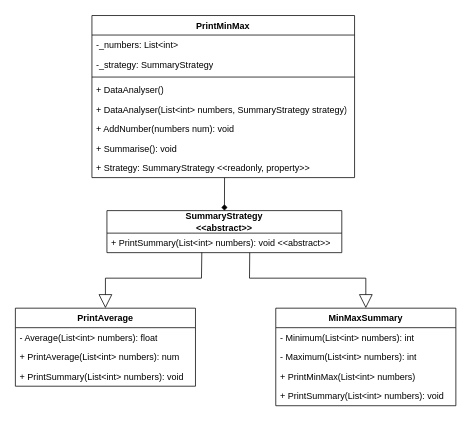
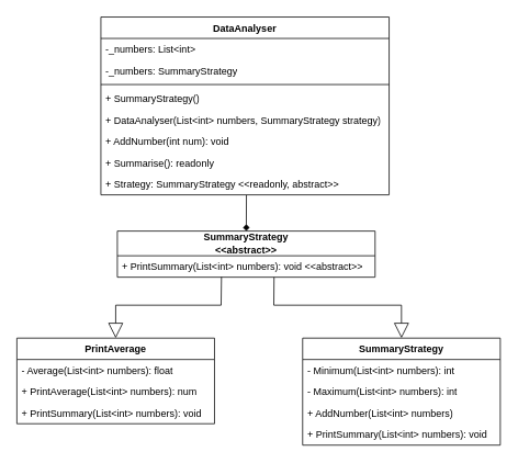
  <mxCell id="0" />
  <mxCell id="1" parent="0" />
- <mxCell id="2" value="PrintMinMax" style="swimlane;fontStyle=1;align=center;verticalAlign=top;childLayout=stackLayout;horizontal=1;startSize=26;horizontalStack=0;resizeParent=1;resizeParentMax=0;resizeLast=0;collapsible=1;marginBottom=0;whiteSpace=wrap;html=1;" vertex="1" parent="1"><mxGeometry x="122" y="20" width="350" height="216" as="geometry" /></mxCell>
+ <mxCell id="2" value="DataAnalyser" style="swimlane;fontStyle=1;align=center;verticalAlign=top;childLayout=stackLayout;horizontal=1;startSize=26;horizontalStack=0;resizeParent=1;resizeParentMax=0;resizeLast=0;collapsible=1;marginBottom=0;whiteSpace=wrap;html=1;" vertex="1" parent="1"><mxGeometry x="122" y="20" width="350" height="216" as="geometry" /></mxCell>
  <mxCell id="3" value="-_numbers: List&amp;lt;int&amp;gt;" style="text;strokeColor=none;fillColor=none;align=left;verticalAlign=top;spacingLeft=4;spacingRight=4;overflow=hidden;rotatable=0;points=[[0,0.5],[1,0.5]];portConstraint=eastwest;whiteSpace=wrap;html=1;" vertex="1" parent="2"><mxGeometry y="26" width="350" height="26" as="geometry" /></mxCell>
- <mxCell id="4" value="-_strategy: SummaryStrategy" style="text;strokeColor=none;fillColor=none;align=left;verticalAlign=top;spacingLeft=4;spacingRight=4;overflow=hidden;rotatable=0;points=[[0,0.5],[1,0.5]];portConstraint=eastwest;whiteSpace=wrap;html=1;" vertex="1" parent="2"><mxGeometry y="52" width="350" height="26" as="geometry" /></mxCell>
+ <mxCell id="4" value="-_numbers: SummaryStrategy" style="text;strokeColor=none;fillColor=none;align=left;verticalAlign=top;spacingLeft=4;spacingRight=4;overflow=hidden;rotatable=0;points=[[0,0.5],[1,0.5]];portConstraint=eastwest;whiteSpace=wrap;html=1;" vertex="1" parent="2"><mxGeometry y="52" width="350" height="26" as="geometry" /></mxCell>
  <mxCell id="5" value="" style="line;strokeWidth=1;fillColor=none;align=left;verticalAlign=middle;spacingTop=-1;spacingLeft=3;spacingRight=3;rotatable=0;labelPosition=right;points=[];portConstraint=eastwest;strokeColor=inherit;" vertex="1" parent="2"><mxGeometry y="78" width="350" height="8" as="geometry" /></mxCell>
- <mxCell id="6" value="+ DataAnalyser()" style="text;strokeColor=none;fillColor=none;align=left;verticalAlign=top;spacingLeft=4;spacingRight=4;overflow=hidden;rotatable=0;points=[[0,0.5],[1,0.5]];portConstraint=eastwest;whiteSpace=wrap;html=1;" vertex="1" parent="2"><mxGeometry y="86" width="350" height="26" as="geometry" /></mxCell>
+ <mxCell id="6" value="+ SummaryStrategy()" style="text;strokeColor=none;fillColor=none;align=left;verticalAlign=top;spacingLeft=4;spacingRight=4;overflow=hidden;rotatable=0;points=[[0,0.5],[1,0.5]];portConstraint=eastwest;whiteSpace=wrap;html=1;" vertex="1" parent="2"><mxGeometry y="86" width="350" height="26" as="geometry" /></mxCell>
  <mxCell id="7" value="+ DataAnalyser(List&amp;lt;int&amp;gt; numbers, SummaryStrategy strategy)" style="text;strokeColor=none;fillColor=none;align=left;verticalAlign=top;spacingLeft=4;spacingRight=4;overflow=hidden;rotatable=0;points=[[0,0.5],[1,0.5]];portConstraint=eastwest;whiteSpace=wrap;html=1;" vertex="1" parent="2"><mxGeometry y="112" width="350" height="26" as="geometry" /></mxCell>
- <mxCell id="8" value="+ AddNumber(numbers num): void" style="text;strokeColor=none;fillColor=none;align=left;verticalAlign=top;spacingLeft=4;spacingRight=4;overflow=hidden;rotatable=0;points=[[0,0.5],[1,0.5]];portConstraint=eastwest;whiteSpace=wrap;html=1;" vertex="1" parent="2"><mxGeometry y="138" width="350" height="26" as="geometry" /></mxCell>
- <mxCell id="9" value="+ Summarise(): void" style="text;strokeColor=none;fillColor=none;align=left;verticalAlign=top;spacingLeft=4;spacingRight=4;overflow=hidden;rotatable=0;points=[[0,0.5],[1,0.5]];portConstraint=eastwest;whiteSpace=wrap;html=1;" vertex="1" parent="2"><mxGeometry y="164" width="350" height="26" as="geometry" /></mxCell>
- <mxCell id="10" value="+ Strategy: SummaryStrategy &amp;lt;&amp;lt;readonly, property&amp;gt;&amp;gt;" style="text;strokeColor=none;fillColor=none;align=left;verticalAlign=top;spacingLeft=4;spacingRight=4;overflow=hidden;rotatable=0;points=[[0,0.5],[1,0.5]];portConstraint=eastwest;whiteSpace=wrap;html=1;" vertex="1" parent="2"><mxGeometry y="190" width="350" height="26" as="geometry" /></mxCell>
+ <mxCell id="8" value="+ AddNumber(int num): void" style="text;strokeColor=none;fillColor=none;align=left;verticalAlign=top;spacingLeft=4;spacingRight=4;overflow=hidden;rotatable=0;points=[[0,0.5],[1,0.5]];portConstraint=eastwest;whiteSpace=wrap;html=1;" vertex="1" parent="2"><mxGeometry y="138" width="350" height="26" as="geometry" /></mxCell>
+ <mxCell id="9" value="+ Summarise(): readonly" style="text;strokeColor=none;fillColor=none;align=left;verticalAlign=top;spacingLeft=4;spacingRight=4;overflow=hidden;rotatable=0;points=[[0,0.5],[1,0.5]];portConstraint=eastwest;whiteSpace=wrap;html=1;" vertex="1" parent="2"><mxGeometry y="164" width="350" height="26" as="geometry" /></mxCell>
+ <mxCell id="10" value="+ Strategy: SummaryStrategy &amp;lt;&amp;lt;readonly, abstract&amp;gt;&amp;gt;" style="text;strokeColor=none;fillColor=none;align=left;verticalAlign=top;spacingLeft=4;spacingRight=4;overflow=hidden;rotatable=0;points=[[0,0.5],[1,0.5]];portConstraint=eastwest;whiteSpace=wrap;html=1;" vertex="1" parent="2"><mxGeometry y="190" width="350" height="26" as="geometry" /></mxCell>
  <mxCell id="11" value="&lt;b&gt;SummaryStrategy&lt;br&gt;&amp;lt;&amp;lt;abstract&amp;gt;&amp;gt;&lt;/b&gt;" style="swimlane;fontStyle=0;childLayout=stackLayout;horizontal=1;startSize=30;fillColor=none;horizontalStack=0;resizeParent=1;resizeParentMax=0;resizeLast=0;collapsible=1;marginBottom=0;whiteSpace=wrap;html=1;" vertex="1" parent="1"><mxGeometry x="142" y="280" width="313" height="56" as="geometry" /></mxCell>
  <mxCell id="12" value="+ PrintSummary(List&amp;lt;int&amp;gt; numbers): void &amp;lt;&amp;lt;abstract&amp;gt;&amp;gt;" style="text;strokeColor=none;fillColor=none;align=left;verticalAlign=top;spacingLeft=4;spacingRight=4;overflow=hidden;rotatable=0;points=[[0,0.5],[1,0.5]];portConstraint=eastwest;whiteSpace=wrap;html=1;" vertex="1" parent="11"><mxGeometry y="30" width="313" height="26" as="geometry" /></mxCell>
  <mxCell id="13" value="" style="endArrow=diamond;html=1;rounded=0;exitX=0.505;exitY=1.013;exitDx=0;exitDy=0;exitPerimeter=0;" edge="1" parent="1" source="10" target="11"><mxGeometry width="50" height="50" relative="1" as="geometry"><mxPoint x="292" y="270" as="sourcePoint" /><mxPoint x="342" y="220" as="targetPoint" /></mxGeometry></mxCell>
  <mxCell id="14" value="&lt;b&gt;PrintAverage&lt;/b&gt;" style="swimlane;fontStyle=0;childLayout=stackLayout;horizontal=1;startSize=26;fillColor=none;horizontalStack=0;resizeParent=1;resizeParentMax=0;resizeLast=0;collapsible=1;marginBottom=0;whiteSpace=wrap;html=1;" vertex="1" parent="1"><mxGeometry x="20" y="410" width="240" height="104" as="geometry" /></mxCell>
  <mxCell id="15" value="- Average(List&amp;lt;int&amp;gt; numbers): float" style="text;strokeColor=none;fillColor=none;align=left;verticalAlign=top;spacingLeft=4;spacingRight=4;overflow=hidden;rotatable=0;points=[[0,0.5],[1,0.5]];portConstraint=eastwest;whiteSpace=wrap;html=1;" vertex="1" parent="14"><mxGeometry y="26" width="240" height="26" as="geometry" /></mxCell>
  <mxCell id="16" value="+ PrintAverage(List&amp;lt;int&amp;gt; numbers): num" style="text;strokeColor=none;fillColor=none;align=left;verticalAlign=top;spacingLeft=4;spacingRight=4;overflow=hidden;rotatable=0;points=[[0,0.5],[1,0.5]];portConstraint=eastwest;whiteSpace=wrap;html=1;" vertex="1" parent="14"><mxGeometry y="52" width="240" height="26" as="geometry" /></mxCell>
  <mxCell id="17" value="+ PrintSummary(List&amp;lt;int&amp;gt; numbers): void&amp;nbsp;" style="text;strokeColor=none;fillColor=none;align=left;verticalAlign=top;spacingLeft=4;spacingRight=4;overflow=hidden;rotatable=0;points=[[0,0.5],[1,0.5]];portConstraint=eastwest;whiteSpace=wrap;html=1;" vertex="1" parent="14"><mxGeometry y="78" width="240" height="26" as="geometry" /></mxCell>
- <mxCell id="18" value="&lt;b&gt;MinMaxSummary&lt;/b&gt;" style="swimlane;fontStyle=0;childLayout=stackLayout;horizontal=1;startSize=26;fillColor=none;horizontalStack=0;resizeParent=1;resizeParentMax=0;resizeLast=0;collapsible=1;marginBottom=0;whiteSpace=wrap;html=1;" vertex="1" parent="1"><mxGeometry x="367" y="410" width="240" height="130" as="geometry" /></mxCell>
+ <mxCell id="18" value="&lt;b&gt;SummaryStrategy&lt;/b&gt;" style="swimlane;fontStyle=0;childLayout=stackLayout;horizontal=1;startSize=26;fillColor=none;horizontalStack=0;resizeParent=1;resizeParentMax=0;resizeLast=0;collapsible=1;marginBottom=0;whiteSpace=wrap;html=1;" vertex="1" parent="1"><mxGeometry x="367" y="410" width="240" height="130" as="geometry" /></mxCell>
  <mxCell id="19" value="- Minimum(List&amp;lt;int&amp;gt; numbers): int" style="text;strokeColor=none;fillColor=none;align=left;verticalAlign=top;spacingLeft=4;spacingRight=4;overflow=hidden;rotatable=0;points=[[0,0.5],[1,0.5]];portConstraint=eastwest;whiteSpace=wrap;html=1;" vertex="1" parent="18"><mxGeometry y="26" width="240" height="26" as="geometry" /></mxCell>
  <mxCell id="20" value="- Maximum(List&amp;lt;int&amp;gt; numbers): int" style="text;strokeColor=none;fillColor=none;align=left;verticalAlign=top;spacingLeft=4;spacingRight=4;overflow=hidden;rotatable=0;points=[[0,0.5],[1,0.5]];portConstraint=eastwest;whiteSpace=wrap;html=1;" vertex="1" parent="18"><mxGeometry y="52" width="240" height="26" as="geometry" /></mxCell>
- <mxCell id="21" value="+ PrintMinMax(List&amp;lt;int&amp;gt; numbers)" style="text;strokeColor=none;fillColor=none;align=left;verticalAlign=top;spacingLeft=4;spacingRight=4;overflow=hidden;rotatable=0;points=[[0,0.5],[1,0.5]];portConstraint=eastwest;whiteSpace=wrap;html=1;" vertex="1" parent="18"><mxGeometry y="78" width="240" height="26" as="geometry" /></mxCell>
+ <mxCell id="21" value="+ AddNumber(List&amp;lt;int&amp;gt; numbers)" style="text;strokeColor=none;fillColor=none;align=left;verticalAlign=top;spacingLeft=4;spacingRight=4;overflow=hidden;rotatable=0;points=[[0,0.5],[1,0.5]];portConstraint=eastwest;whiteSpace=wrap;html=1;" vertex="1" parent="18"><mxGeometry y="78" width="240" height="26" as="geometry" /></mxCell>
  <mxCell id="22" value="+ PrintSummary(List&amp;lt;int&amp;gt; numbers): void&amp;nbsp;" style="text;strokeColor=none;fillColor=none;align=left;verticalAlign=top;spacingLeft=4;spacingRight=4;overflow=hidden;rotatable=0;points=[[0,0.5],[1,0.5]];portConstraint=eastwest;whiteSpace=wrap;html=1;" vertex="1" parent="18"><mxGeometry y="104" width="240" height="26" as="geometry" /></mxCell>
  <mxCell id="23" value="" style="endArrow=block;endSize=16;endFill=0;html=1;rounded=0;entryX=0.5;entryY=0;entryDx=0;entryDy=0;exitX=0.404;exitY=0.991;exitDx=0;exitDy=0;exitPerimeter=0;" edge="1" parent="1" source="12" target="14"><mxGeometry width="160" relative="1" as="geometry"><mxPoint x="-18" y="370" as="sourcePoint" /><mxPoint x="142" y="370" as="targetPoint" /><Array as="points"><mxPoint x="268" y="370" /><mxPoint x="140" y="370" /></Array></mxGeometry></mxCell>
  <mxCell id="24" value="" style="endArrow=block;endSize=16;endFill=0;html=1;rounded=0;entryX=0.5;entryY=0;entryDx=0;entryDy=0;exitX=0.608;exitY=1.006;exitDx=0;exitDy=0;exitPerimeter=0;" edge="1" parent="1" source="12" target="18"><mxGeometry width="160" relative="1" as="geometry"><mxPoint x="455" y="370" as="sourcePoint" /><mxPoint x="615" y="370" as="targetPoint" /><Array as="points"><mxPoint x="332" y="370" /><mxPoint x="487" y="370" /></Array></mxGeometry></mxCell>
